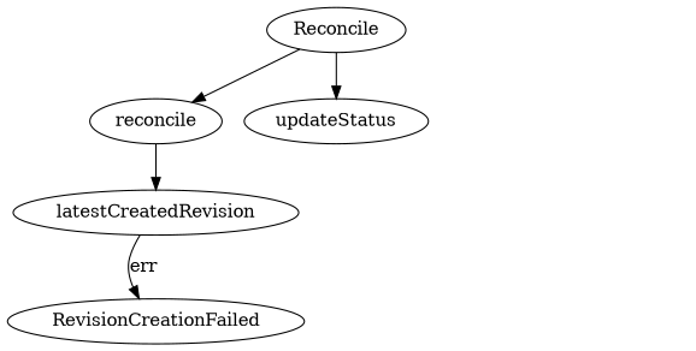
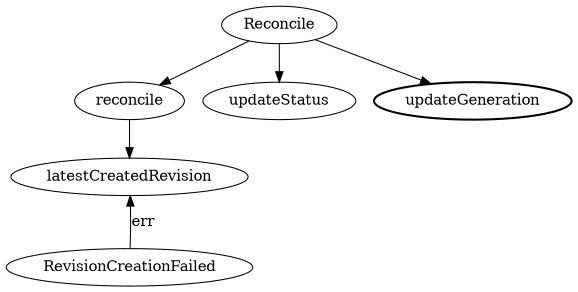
  digraph {
    ordering=out
    Reconcile
    reconcile
    updateStatus
+   updateGeneration [style=bold]
    latestCreatedRevision
    RevisionCreationFailed
    Reconcile -> reconcile
    Reconcile -> updateStatus
+   Reconcile -> updateGeneration
    reconcile -> latestCreatedRevision
-   latestCreatedRevision -> RevisionCreationFailed [label=err]
+   RevisionCreationFailed -> latestCreatedRevision [label=err]
  }
